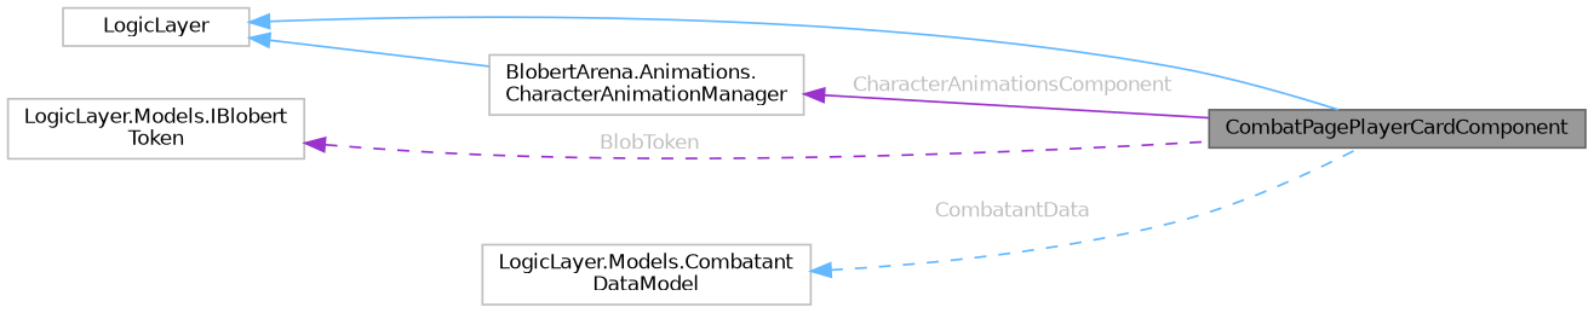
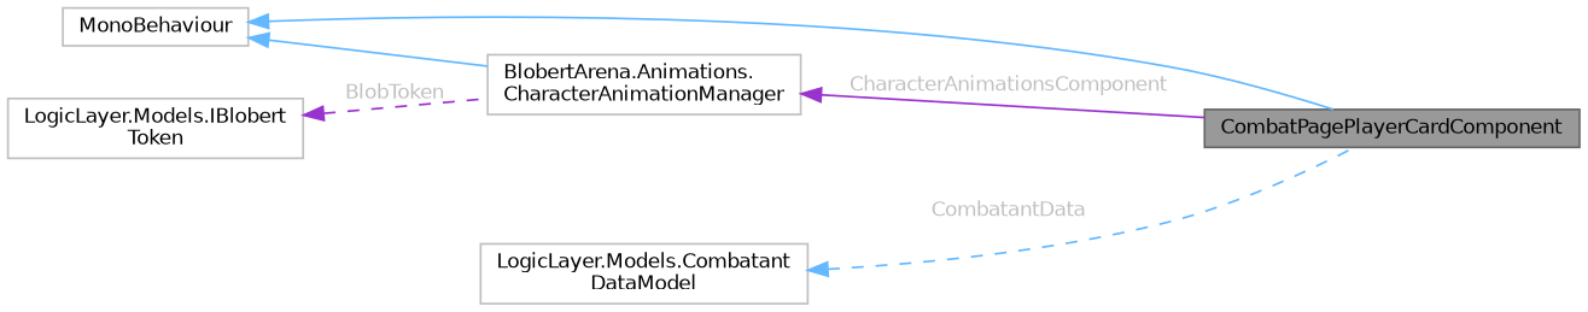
  digraph {
    rankdir=LR
    node [color=grey75 fillcolor=white fontname=Helvetica fontsize=10 shape=box style=filled]
    edge [color=steelblue1 dir=back fontname=Helvetica fontsize=10 labelfontname=Helvetica labelfontsize=10 style=solid fontcolor=grey]
    n1 [color=gray40 fillcolor=grey60 fontcolor=black height=0.2 label=CombatPagePlayerCardComponent width=0.4]
-   n2 [height=0.2 label=LogicLayer width=0.4]
+   n2 [height=0.2 label=MonoBehaviour width=0.4]
    n3 [height=0.2 label="BlobertArena.Animations.\lCharacterAnimationManager" width=0.4]
    n4 [height=0.2 label="LogicLayer.Models.IBlobert\lToken" width=0.4]
    n5 [height=0.2 label="LogicLayer.Models.Combatant\lDataModel" width=0.4]
    n2 -> n1 [fontcolor=""]
    n2 -> n3 [fontcolor=""]
    n3 -> n1 [color=darkorchid3 label=" CharacterAnimationsComponent"]
-   n4 -> n1 [color=darkorchid3 label=" BlobToken" style=dashed]
+   n4 -> n3 [color=darkorchid3 label=" BlobToken" style=dashed]
    n5 -> n1 [label=" CombatantData" style=dashed]
  }
